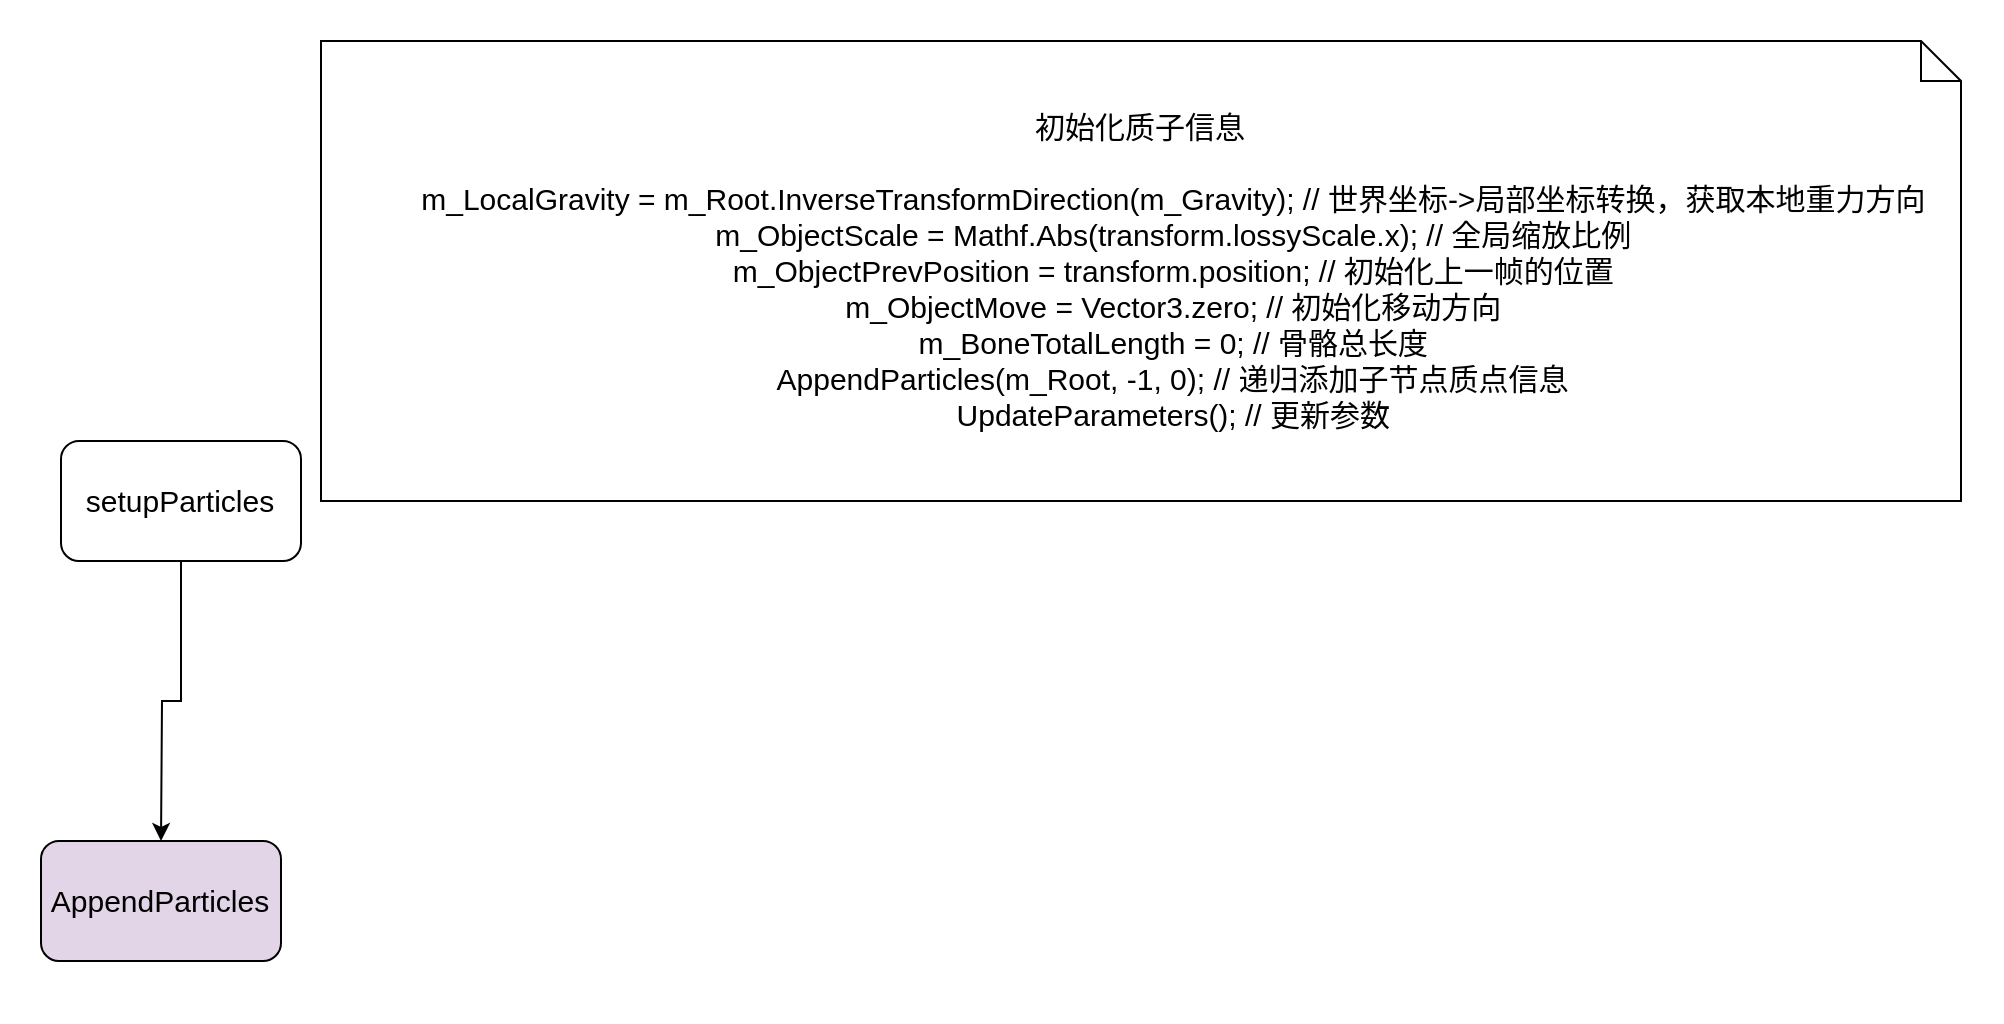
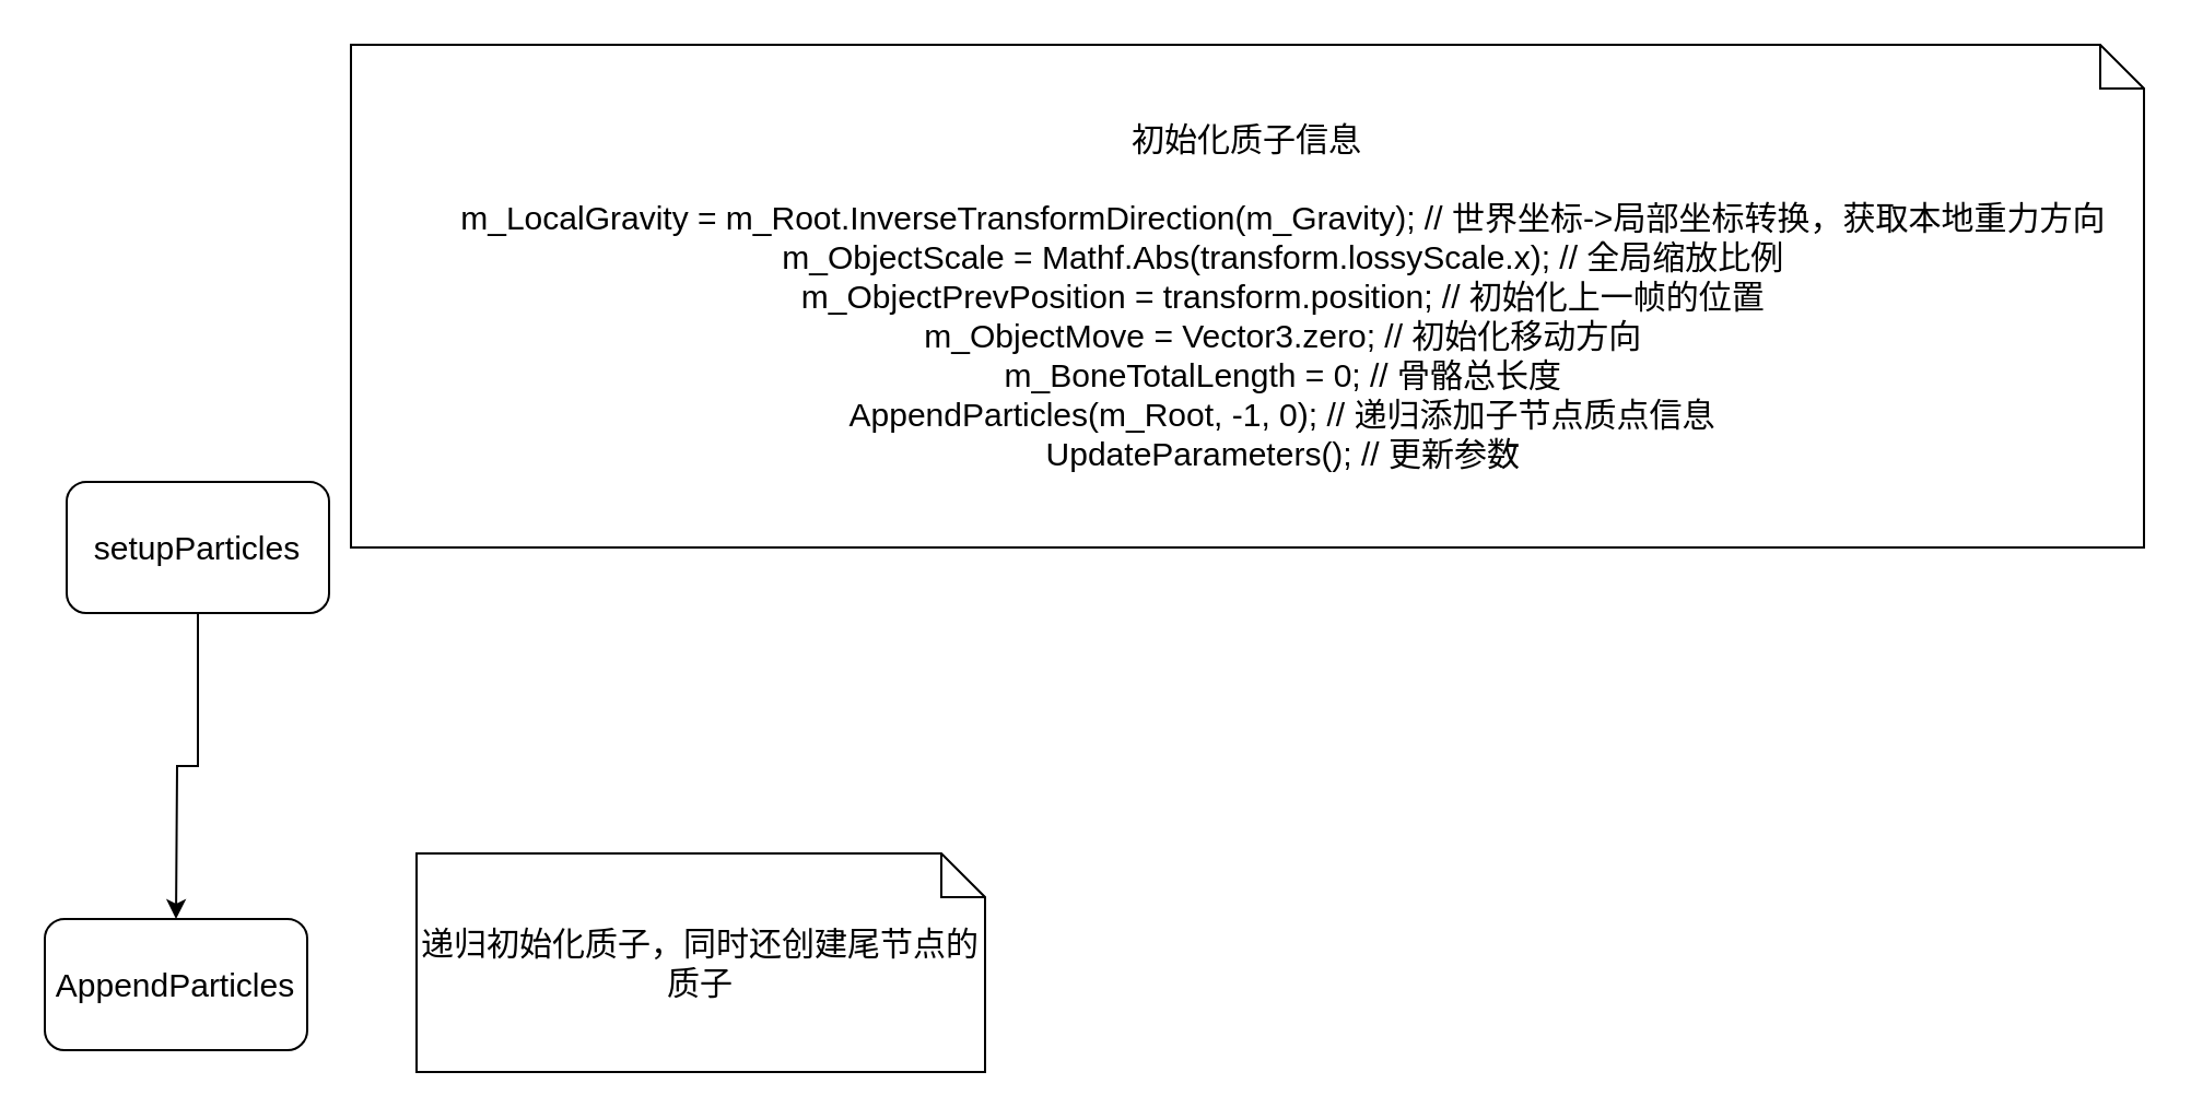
  <mxCell id="0" />
  <mxCell id="1" parent="0" />
  <mxCell id="2" style="edgeStyle=orthogonalEdgeStyle;rounded=0;orthogonalLoop=1;jettySize=auto;html=1;fontSize=15;" edge="1" parent="1" source="3"><mxGeometry relative="1" as="geometry"><mxPoint x="80" y="420" as="targetPoint" /></mxGeometry></mxCell>
  <mxCell id="3" value="&lt;font style=&quot;font-size: 15px&quot;&gt;setupParticles&lt;/font&gt;" style="rounded=1;whiteSpace=wrap;html=1;" vertex="1" parent="1"><mxGeometry x="30" y="220" width="120" height="60" as="geometry" /></mxCell>
  <mxCell id="4" value="初始化质子信息&lt;br&gt;&lt;div&gt;&lt;br&gt;&lt;/div&gt;&lt;div&gt;&amp;nbsp; &amp;nbsp; &amp;nbsp; &amp;nbsp; m_LocalGravity = m_Root.InverseTransformDirection(m_Gravity); // 世界坐标-&amp;gt;局部坐标转换，获取本地重力方向&lt;/div&gt;&lt;div&gt;&amp;nbsp; &amp;nbsp; &amp;nbsp; &amp;nbsp; m_ObjectScale = Mathf.Abs(transform.lossyScale.x); // 全局缩放比例&lt;/div&gt;&lt;div&gt;&amp;nbsp; &amp;nbsp; &amp;nbsp; &amp;nbsp; m_ObjectPrevPosition = transform.position; // 初始化上一帧的位置&lt;/div&gt;&lt;div&gt;&amp;nbsp; &amp;nbsp; &amp;nbsp; &amp;nbsp; m_ObjectMove = Vector3.zero; // 初始化移动方向&lt;/div&gt;&lt;div&gt;&amp;nbsp; &amp;nbsp; &amp;nbsp; &amp;nbsp; m_BoneTotalLength = 0; // 骨骼总长度&lt;/div&gt;&lt;div&gt;&amp;nbsp; &amp;nbsp; &amp;nbsp; &amp;nbsp; AppendParticles(m_Root, -1, 0); // 递归添加子节点质点信息&lt;/div&gt;&lt;div&gt;&amp;nbsp; &amp;nbsp; &amp;nbsp; &amp;nbsp; UpdateParameters(); // 更新参数&lt;/div&gt;" style="shape=note;size=20;whiteSpace=wrap;html=1;fontSize=15;" vertex="1" parent="1"><mxGeometry x="160" y="20" width="820" height="230" as="geometry" /></mxCell>
- <mxCell id="5" value="&lt;font style=&quot;font-size: 15px&quot;&gt;AppendParticles&lt;/font&gt;" style="rounded=1;whiteSpace=wrap;html=1;fillColor=#e1d5e7;" vertex="1" parent="1"><mxGeometry x="20" y="420" width="120" height="60" as="geometry" /></mxCell>
+ <mxCell id="5" value="&lt;font style=&quot;font-size: 15px&quot;&gt;AppendParticles&lt;/font&gt;" style="rounded=1;whiteSpace=wrap;html=1;" vertex="1" parent="1"><mxGeometry x="20" y="420" width="120" height="60" as="geometry" /></mxCell>
+ <mxCell id="6" value="递归初始化质子，同时还创建尾节点的质子" style="shape=note;size=20;whiteSpace=wrap;html=1;fontSize=15;" vertex="1" parent="1"><mxGeometry x="190" y="390" width="260" height="100" as="geometry" /></mxCell>
